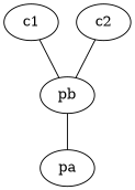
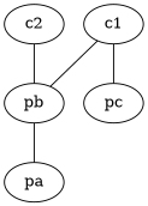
  strict graph {
    node [tipo=p]
    c1 [tipo=c]
    pb
+   pc
    pa
    c2 [tipo=c]
    c1 -- pb
+   c1 -- pc
    pb -- pa
    c2 -- pb
  }
